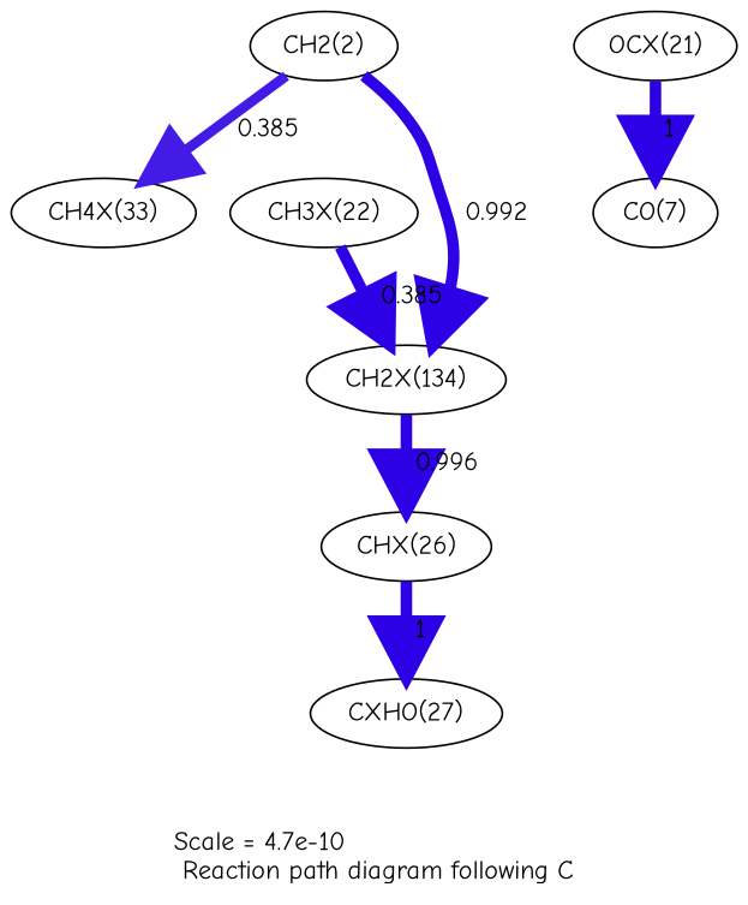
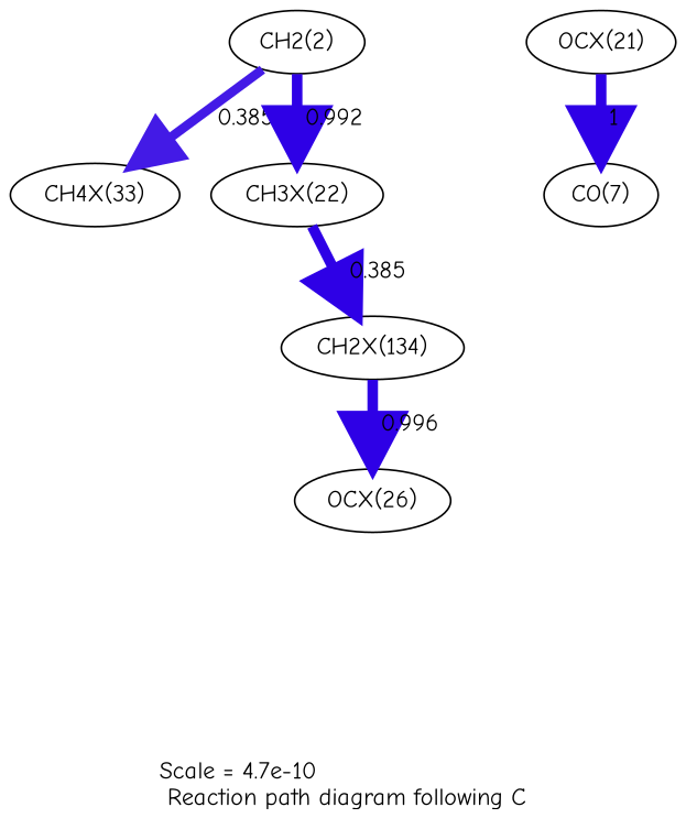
  digraph {
    fontname="Comic Neue"
    label="Scale = 4.7e-10\l Reaction path diagram following C"
    node [fontname="Comic Neue"]
    edge [arrowsize=3 color="0.7, 1.5, 0.9" fontname="Comic Neue" penwidth=6]
    n1 [label="CH2(2)"]
    n2 [label="CH4X(33)"]
    n3 [label="CH3X(22)"]
    n4 [label="CH2X(134)"]
-   n5 [label="CHX(26)"]
-   n6 [label="CXHO(27)"]
+   n5 [label="OCX(26)"]
    n7 [label="OCX(21)"]
    n8 [label="CO(7)"]
    n1 -> n2 [arrowsize=2.64 color="0.7, 0.885, 0.9" label=" 0.385" penwidth=5.28]
-   n1 -> n4 [color="0.7, 1.49, 0.9" label=" 0.992" penwidth=5.99]
+   n1 -> n3 [color="0.7, 1.49, 0.9" label=" 0.992" penwidth=5.99]
    n3 -> n4 [label=" 0.385"]
    n4 -> n5 [label=" 0.996"]
-   n5 -> n6 [label=" 1"]
    n7 -> n8 [label=" 1"]
  }
